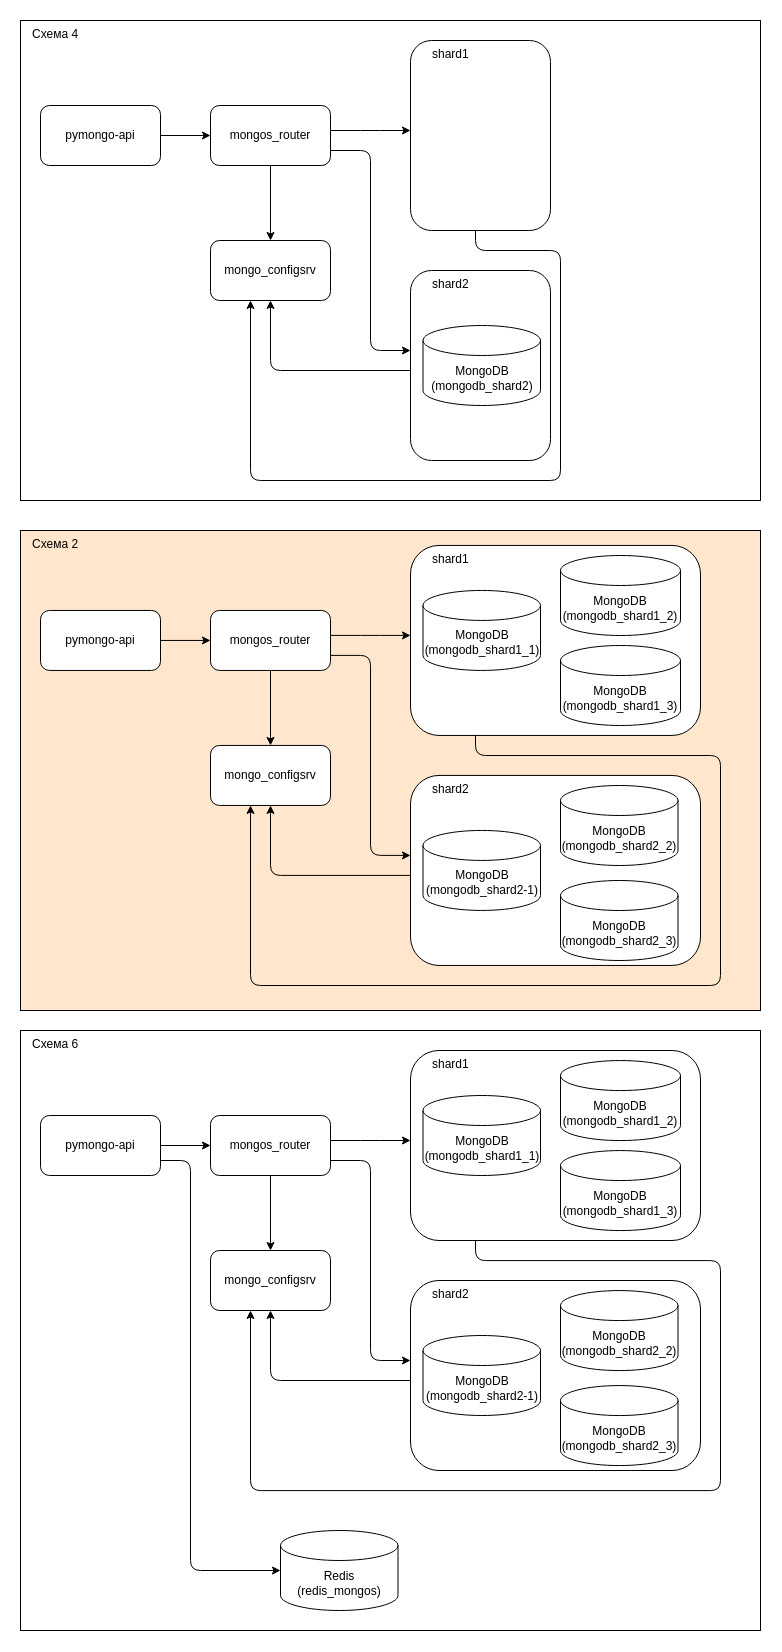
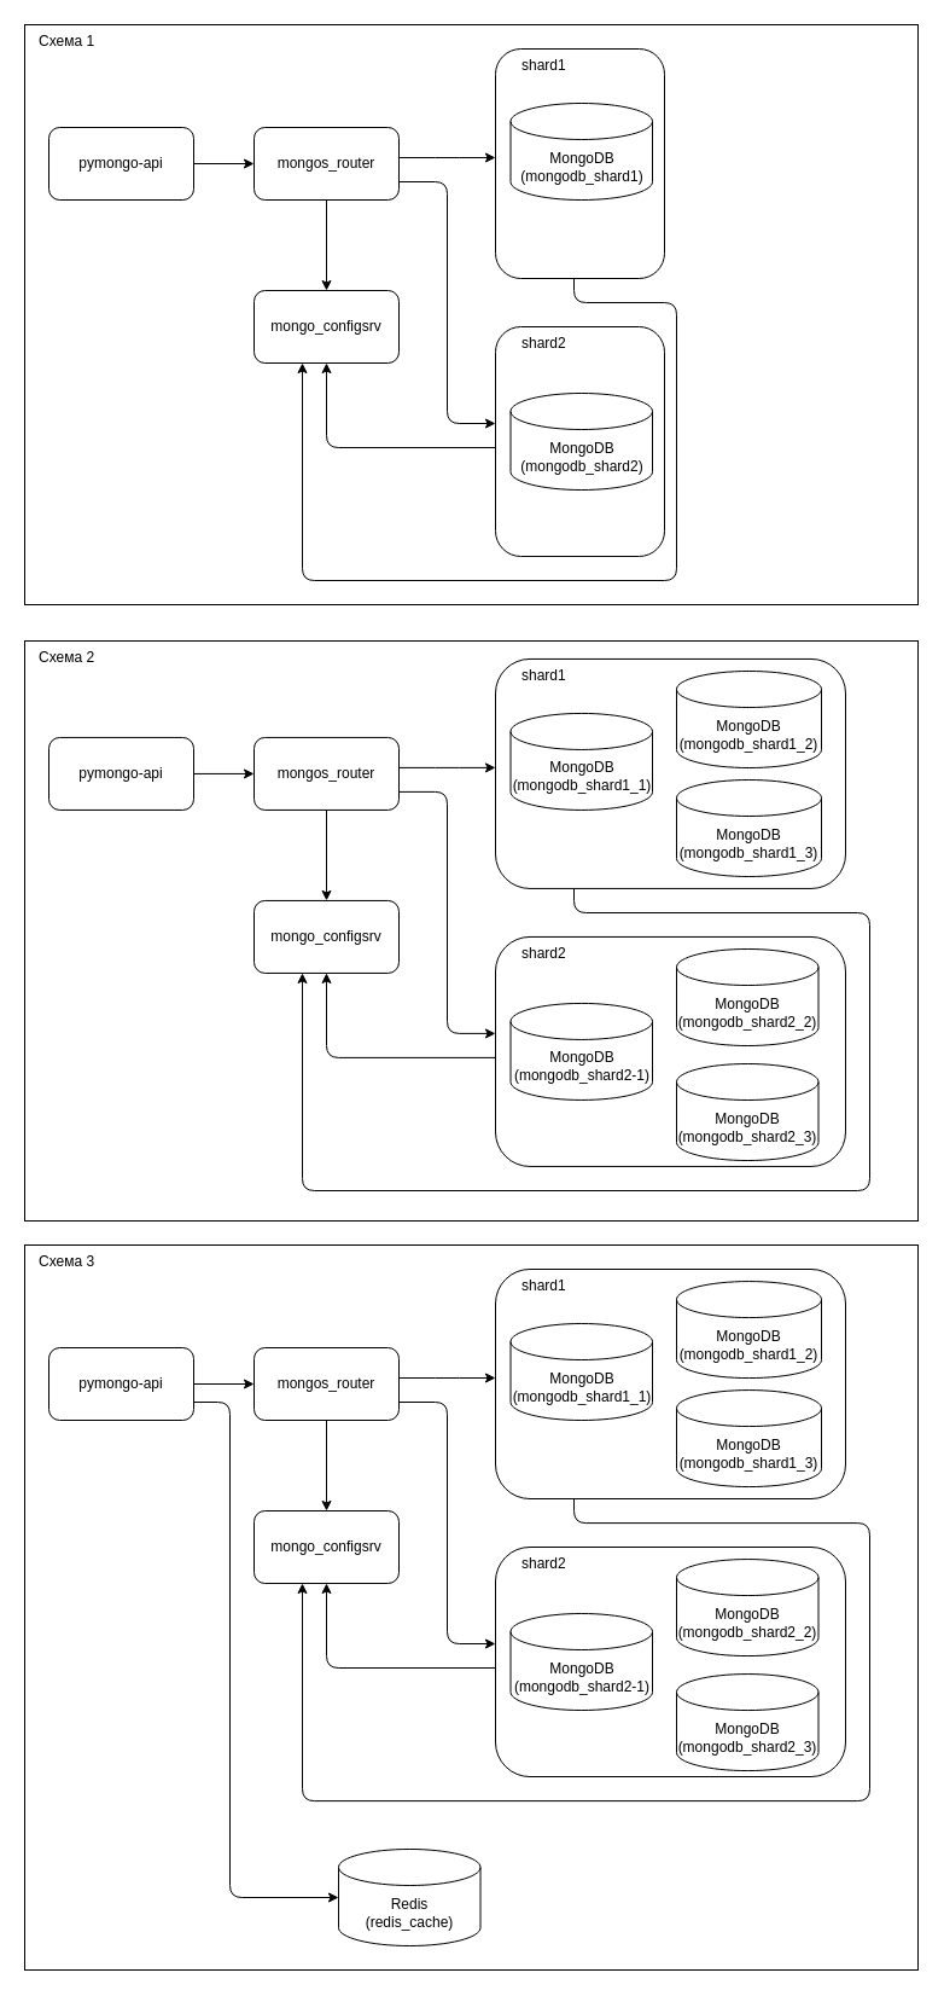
  <mxCell id="0" />
  <mxCell id="1" parent="0" />
- <mxCell id="2" value="Схема 6" style="rounded=0;whiteSpace=wrap;html=1;align=left;verticalAlign=top;spacingLeft=10;" vertex="1" parent="1"><mxGeometry x="20" y="1030" width="740" height="600" as="geometry" /></mxCell>
- <mxCell id="3" value="Схема 2" style="rounded=0;whiteSpace=wrap;html=1;align=left;verticalAlign=top;spacingLeft=10;fillColor=#ffe6cc;" vertex="1" parent="1"><mxGeometry x="20" y="530" width="740" height="480" as="geometry" /></mxCell>
- <mxCell id="4" value="Схема 4" style="rounded=0;whiteSpace=wrap;html=1;align=left;verticalAlign=top;spacingLeft=10;" vertex="1" parent="1"><mxGeometry x="20" y="20" width="740" height="480" as="geometry" /></mxCell>
+ <mxCell id="2" value="Схема 3" style="rounded=0;whiteSpace=wrap;html=1;align=left;verticalAlign=top;spacingLeft=10;" vertex="1" parent="1"><mxGeometry x="20" y="1030" width="740" height="600" as="geometry" /></mxCell>
+ <mxCell id="3" value="Схема 2" style="rounded=0;whiteSpace=wrap;html=1;align=left;verticalAlign=top;spacingLeft=10;" vertex="1" parent="1"><mxGeometry x="20" y="530" width="740" height="480" as="geometry" /></mxCell>
+ <mxCell id="4" value="Схема 1" style="rounded=0;whiteSpace=wrap;html=1;align=left;verticalAlign=top;spacingLeft=10;" vertex="1" parent="1"><mxGeometry x="20" y="20" width="740" height="480" as="geometry" /></mxCell>
  <mxCell id="5" style="edgeStyle=orthogonalEdgeStyle;html=1;" edge="1" parent="1" source="6" target="17"><mxGeometry relative="1" as="geometry"><Array as="points"><mxPoint x="475" y="250" /><mxPoint x="560" y="250" /><mxPoint x="560" y="480" /><mxPoint x="250" y="480" /></Array></mxGeometry></mxCell>
  <mxCell id="6" value="shard1" style="rounded=1;whiteSpace=wrap;html=1;align=left;verticalAlign=top;spacingLeft=20;" parent="1" vertex="1"><mxGeometry x="410" y="40" width="140" height="190" as="geometry" /></mxCell>
+ <mxCell id="7" value="MongoDB&lt;div&gt;&lt;span style=&quot;color: rgb(0, 0, 0); text-align: left;&quot;&gt;(mongodb_shard1)&lt;/span&gt;&lt;/div&gt;" style="shape=cylinder3;whiteSpace=wrap;html=1;boundedLbl=1;backgroundOutline=1;size=15;" parent="1" vertex="1"><mxGeometry x="422.5" y="85" width="117.5" height="80" as="geometry" /></mxCell>
  <mxCell id="8" style="edgeStyle=orthogonalEdgeStyle;html=1;" parent="1" source="16" target="13" edge="1"><mxGeometry relative="1" as="geometry"><Array as="points"><mxPoint x="370" y="150" /><mxPoint x="370" y="350" /></Array></mxGeometry></mxCell>
  <mxCell id="9" style="edgeStyle=none;html=1;" edge="1" parent="1" source="10" target="16"><mxGeometry relative="1" as="geometry" /></mxCell>
  <mxCell id="10" value="pymongo-api" style="rounded=1;whiteSpace=wrap;html=1;" parent="1" vertex="1"><mxGeometry x="40" y="105" width="120" height="60" as="geometry" /></mxCell>
  <mxCell id="11" style="edgeStyle=orthogonalEdgeStyle;rounded=1;orthogonalLoop=1;jettySize=auto;html=1;curved=0;" parent="1" source="16" target="6" edge="1"><mxGeometry relative="1" as="geometry"><Array as="points"><mxPoint x="370" y="130" /><mxPoint x="370" y="130" /></Array></mxGeometry></mxCell>
  <mxCell id="12" style="edgeStyle=orthogonalEdgeStyle;html=1;" edge="1" parent="1" source="13" target="17"><mxGeometry relative="1" as="geometry"><Array as="points"><mxPoint x="270" y="370" /></Array></mxGeometry></mxCell>
  <mxCell id="13" value="shard2" style="rounded=1;whiteSpace=wrap;html=1;align=left;verticalAlign=top;spacingLeft=20;" parent="1" vertex="1"><mxGeometry x="410" y="270" width="140" height="190" as="geometry" /></mxCell>
  <mxCell id="14" value="MongoDB&lt;div&gt;&lt;span style=&quot;color: rgb(0, 0, 0); text-align: left;&quot;&gt;(mongodb_shard2)&lt;/span&gt;&lt;/div&gt;" style="shape=cylinder3;whiteSpace=wrap;html=1;boundedLbl=1;backgroundOutline=1;size=15;" parent="1" vertex="1"><mxGeometry x="422.5" y="325" width="117.5" height="80" as="geometry" /></mxCell>
  <mxCell id="15" style="edgeStyle=none;html=1;" edge="1" parent="1" source="16" target="17"><mxGeometry relative="1" as="geometry" /></mxCell>
  <mxCell id="16" value="mongos_router" style="rounded=1;whiteSpace=wrap;html=1;" parent="1" vertex="1"><mxGeometry x="210" y="105" width="120" height="60" as="geometry" /></mxCell>
  <mxCell id="17" value="mongo_configsrv" style="rounded=1;whiteSpace=wrap;html=1;" vertex="1" parent="1"><mxGeometry x="210" y="240" width="120" height="60" as="geometry" /></mxCell>
  <mxCell id="18" style="edgeStyle=orthogonalEdgeStyle;html=1;" edge="1" parent="1" source="19" target="30"><mxGeometry relative="1" as="geometry"><Array as="points"><mxPoint x="475" y="755" /><mxPoint x="720" y="755" /><mxPoint x="720" y="985" /><mxPoint x="250" y="985" /></Array></mxGeometry></mxCell>
  <mxCell id="19" value="shard1" style="rounded=1;whiteSpace=wrap;html=1;align=left;verticalAlign=top;spacingLeft=20;" vertex="1" parent="1"><mxGeometry x="410" y="544.94" width="290" height="190" as="geometry" /></mxCell>
  <mxCell id="20" value="MongoDB&lt;div&gt;&lt;span style=&quot;color: rgb(0, 0, 0); text-align: left;&quot;&gt;(mongodb_shard1_1)&lt;/span&gt;&lt;/div&gt;" style="shape=cylinder3;whiteSpace=wrap;html=1;boundedLbl=1;backgroundOutline=1;size=15;" vertex="1" parent="1"><mxGeometry x="422.5" y="589.94" width="117.5" height="80" as="geometry" /></mxCell>
  <mxCell id="21" style="edgeStyle=orthogonalEdgeStyle;html=1;" edge="1" parent="1" source="29" target="26"><mxGeometry relative="1" as="geometry"><Array as="points"><mxPoint x="370" y="654.94" /><mxPoint x="370" y="854.94" /></Array></mxGeometry></mxCell>
  <mxCell id="22" style="edgeStyle=none;html=1;" edge="1" parent="1" source="23" target="29"><mxGeometry relative="1" as="geometry" /></mxCell>
  <mxCell id="23" value="pymongo-api" style="rounded=1;whiteSpace=wrap;html=1;" vertex="1" parent="1"><mxGeometry x="40" y="609.94" width="120" height="60" as="geometry" /></mxCell>
  <mxCell id="24" style="edgeStyle=orthogonalEdgeStyle;rounded=1;orthogonalLoop=1;jettySize=auto;html=1;curved=0;" edge="1" parent="1" source="29" target="19"><mxGeometry relative="1" as="geometry"><Array as="points"><mxPoint x="370" y="634.94" /><mxPoint x="370" y="634.94" /></Array></mxGeometry></mxCell>
  <mxCell id="25" style="edgeStyle=orthogonalEdgeStyle;html=1;" edge="1" parent="1" source="26" target="30"><mxGeometry relative="1" as="geometry"><Array as="points"><mxPoint x="270" y="874.94" /></Array></mxGeometry></mxCell>
  <mxCell id="26" value="shard2" style="rounded=1;whiteSpace=wrap;html=1;align=left;verticalAlign=top;spacingLeft=20;" vertex="1" parent="1"><mxGeometry x="410" y="774.94" width="290" height="190" as="geometry" /></mxCell>
  <mxCell id="27" value="MongoDB&lt;div&gt;&lt;span style=&quot;color: rgb(0, 0, 0); text-align: left;&quot;&gt;(mongodb_shard2-1)&lt;/span&gt;&lt;/div&gt;" style="shape=cylinder3;whiteSpace=wrap;html=1;boundedLbl=1;backgroundOutline=1;size=15;" vertex="1" parent="1"><mxGeometry x="422.5" y="829.94" width="117.5" height="80" as="geometry" /></mxCell>
  <mxCell id="28" style="edgeStyle=none;html=1;" edge="1" parent="1" source="29" target="30"><mxGeometry relative="1" as="geometry" /></mxCell>
  <mxCell id="29" value="mongos_router" style="rounded=1;whiteSpace=wrap;html=1;" vertex="1" parent="1"><mxGeometry x="210" y="609.94" width="120" height="60" as="geometry" /></mxCell>
  <mxCell id="30" value="mongo_configsrv" style="rounded=1;whiteSpace=wrap;html=1;" vertex="1" parent="1"><mxGeometry x="210" y="744.94" width="120" height="60" as="geometry" /></mxCell>
  <mxCell id="31" value="MongoDB&lt;div&gt;&lt;span style=&quot;color: rgb(0, 0, 0); text-align: left;&quot;&gt;(mongodb_shard1_2)&lt;/span&gt;&lt;/div&gt;" style="shape=cylinder3;whiteSpace=wrap;html=1;boundedLbl=1;backgroundOutline=1;size=15;" vertex="1" parent="1"><mxGeometry x="560" y="555" width="120" height="80" as="geometry" /></mxCell>
  <mxCell id="32" value="MongoDB&lt;div&gt;&lt;span style=&quot;color: rgb(0, 0, 0); text-align: left;&quot;&gt;(mongodb_shard1_3)&lt;/span&gt;&lt;/div&gt;" style="shape=cylinder3;whiteSpace=wrap;html=1;boundedLbl=1;backgroundOutline=1;size=15;" vertex="1" parent="1"><mxGeometry x="560" y="645" width="120" height="80" as="geometry" /></mxCell>
  <mxCell id="33" value="MongoDB&lt;div&gt;&lt;span style=&quot;color: rgb(0, 0, 0); text-align: left;&quot;&gt;(mongodb_shard2_2)&lt;/span&gt;&lt;/div&gt;" style="shape=cylinder3;whiteSpace=wrap;html=1;boundedLbl=1;backgroundOutline=1;size=15;" vertex="1" parent="1"><mxGeometry x="560" y="785" width="117.5" height="80" as="geometry" /></mxCell>
  <mxCell id="34" value="MongoDB&lt;div&gt;&lt;span style=&quot;color: rgb(0, 0, 0); text-align: left;&quot;&gt;(mongodb_shard2_3)&lt;/span&gt;&lt;/div&gt;" style="shape=cylinder3;whiteSpace=wrap;html=1;boundedLbl=1;backgroundOutline=1;size=15;" vertex="1" parent="1"><mxGeometry x="560" y="880" width="117.5" height="80" as="geometry" /></mxCell>
  <mxCell id="35" style="edgeStyle=orthogonalEdgeStyle;html=1;" edge="1" parent="1" source="36" target="48"><mxGeometry relative="1" as="geometry"><Array as="points"><mxPoint x="475" y="1260.06" /><mxPoint x="720" y="1260.06" /><mxPoint x="720" y="1490.06" /><mxPoint x="250" y="1490.06" /></Array></mxGeometry></mxCell>
  <mxCell id="36" value="shard1" style="rounded=1;whiteSpace=wrap;html=1;align=left;verticalAlign=top;spacingLeft=20;" vertex="1" parent="1"><mxGeometry x="410" y="1050" width="290" height="190" as="geometry" /></mxCell>
  <mxCell id="37" value="MongoDB&lt;div&gt;&lt;span style=&quot;color: rgb(0, 0, 0); text-align: left;&quot;&gt;(mongodb_shard1_1)&lt;/span&gt;&lt;/div&gt;" style="shape=cylinder3;whiteSpace=wrap;html=1;boundedLbl=1;backgroundOutline=1;size=15;" vertex="1" parent="1"><mxGeometry x="422.5" y="1095" width="117.5" height="80" as="geometry" /></mxCell>
  <mxCell id="38" style="edgeStyle=orthogonalEdgeStyle;html=1;" edge="1" parent="1" source="47" target="44"><mxGeometry relative="1" as="geometry"><Array as="points"><mxPoint x="370" y="1160" /><mxPoint x="370" y="1360" /></Array></mxGeometry></mxCell>
  <mxCell id="39" style="edgeStyle=none;html=1;" edge="1" parent="1" source="41" target="47"><mxGeometry relative="1" as="geometry" /></mxCell>
  <mxCell id="40" style="edgeStyle=orthogonalEdgeStyle;html=1;" edge="1" parent="1" source="41" target="53"><mxGeometry relative="1" as="geometry"><Array as="points"><mxPoint x="190" y="1160" /><mxPoint x="190" y="1570" /></Array></mxGeometry></mxCell>
  <mxCell id="41" value="pymongo-api" style="rounded=1;whiteSpace=wrap;html=1;" vertex="1" parent="1"><mxGeometry x="40" y="1115" width="120" height="60" as="geometry" /></mxCell>
  <mxCell id="42" style="edgeStyle=orthogonalEdgeStyle;rounded=1;orthogonalLoop=1;jettySize=auto;html=1;curved=0;" edge="1" parent="1" source="47" target="36"><mxGeometry relative="1" as="geometry"><Array as="points"><mxPoint x="370" y="1140" /><mxPoint x="370" y="1140" /></Array></mxGeometry></mxCell>
  <mxCell id="43" style="edgeStyle=orthogonalEdgeStyle;html=1;" edge="1" parent="1" source="44" target="48"><mxGeometry relative="1" as="geometry"><Array as="points"><mxPoint x="270" y="1380" /></Array></mxGeometry></mxCell>
  <mxCell id="44" value="shard2" style="rounded=1;whiteSpace=wrap;html=1;align=left;verticalAlign=top;spacingLeft=20;" vertex="1" parent="1"><mxGeometry x="410" y="1280" width="290" height="190" as="geometry" /></mxCell>
  <mxCell id="45" value="MongoDB&lt;div&gt;&lt;span style=&quot;color: rgb(0, 0, 0); text-align: left;&quot;&gt;(mongodb_shard2-1)&lt;/span&gt;&lt;/div&gt;" style="shape=cylinder3;whiteSpace=wrap;html=1;boundedLbl=1;backgroundOutline=1;size=15;" vertex="1" parent="1"><mxGeometry x="422.5" y="1335" width="117.5" height="80" as="geometry" /></mxCell>
  <mxCell id="46" style="edgeStyle=none;html=1;" edge="1" parent="1" source="47" target="48"><mxGeometry relative="1" as="geometry" /></mxCell>
  <mxCell id="47" value="mongos_router" style="rounded=1;whiteSpace=wrap;html=1;" vertex="1" parent="1"><mxGeometry x="210" y="1115" width="120" height="60" as="geometry" /></mxCell>
  <mxCell id="48" value="mongo_configsrv" style="rounded=1;whiteSpace=wrap;html=1;" vertex="1" parent="1"><mxGeometry x="210" y="1250" width="120" height="60" as="geometry" /></mxCell>
  <mxCell id="49" value="MongoDB&lt;div&gt;&lt;span style=&quot;color: rgb(0, 0, 0); text-align: left;&quot;&gt;(mongodb_shard1_2)&lt;/span&gt;&lt;/div&gt;" style="shape=cylinder3;whiteSpace=wrap;html=1;boundedLbl=1;backgroundOutline=1;size=15;" vertex="1" parent="1"><mxGeometry x="560" y="1060.06" width="120" height="80" as="geometry" /></mxCell>
  <mxCell id="50" value="MongoDB&lt;div&gt;&lt;span style=&quot;color: rgb(0, 0, 0); text-align: left;&quot;&gt;(mongodb_shard1_3)&lt;/span&gt;&lt;/div&gt;" style="shape=cylinder3;whiteSpace=wrap;html=1;boundedLbl=1;backgroundOutline=1;size=15;" vertex="1" parent="1"><mxGeometry x="560" y="1150.06" width="120" height="80" as="geometry" /></mxCell>
  <mxCell id="51" value="MongoDB&lt;div&gt;&lt;span style=&quot;color: rgb(0, 0, 0); text-align: left;&quot;&gt;(mongodb_shard2_2)&lt;/span&gt;&lt;/div&gt;" style="shape=cylinder3;whiteSpace=wrap;html=1;boundedLbl=1;backgroundOutline=1;size=15;" vertex="1" parent="1"><mxGeometry x="560" y="1290.06" width="117.5" height="80" as="geometry" /></mxCell>
  <mxCell id="52" value="MongoDB&lt;div&gt;&lt;span style=&quot;color: rgb(0, 0, 0); text-align: left;&quot;&gt;(mongodb_shard2_3)&lt;/span&gt;&lt;/div&gt;" style="shape=cylinder3;whiteSpace=wrap;html=1;boundedLbl=1;backgroundOutline=1;size=15;" vertex="1" parent="1"><mxGeometry x="560" y="1385.06" width="117.5" height="80" as="geometry" /></mxCell>
- <mxCell id="53" value="Redis&lt;div&gt;&lt;span style=&quot;color: rgb(0, 0, 0); text-align: left;&quot;&gt;(redis_mongos)&lt;/span&gt;&lt;/div&gt;" style="shape=cylinder3;whiteSpace=wrap;html=1;boundedLbl=1;backgroundOutline=1;size=15;" vertex="1" parent="1"><mxGeometry x="280" y="1530" width="117.5" height="80" as="geometry" /></mxCell>
+ <mxCell id="53" value="Redis&lt;div&gt;&lt;span style=&quot;color: rgb(0, 0, 0); text-align: left;&quot;&gt;(redis_cache)&lt;/span&gt;&lt;/div&gt;" style="shape=cylinder3;whiteSpace=wrap;html=1;boundedLbl=1;backgroundOutline=1;size=15;" vertex="1" parent="1"><mxGeometry x="280" y="1530" width="117.5" height="80" as="geometry" /></mxCell>
